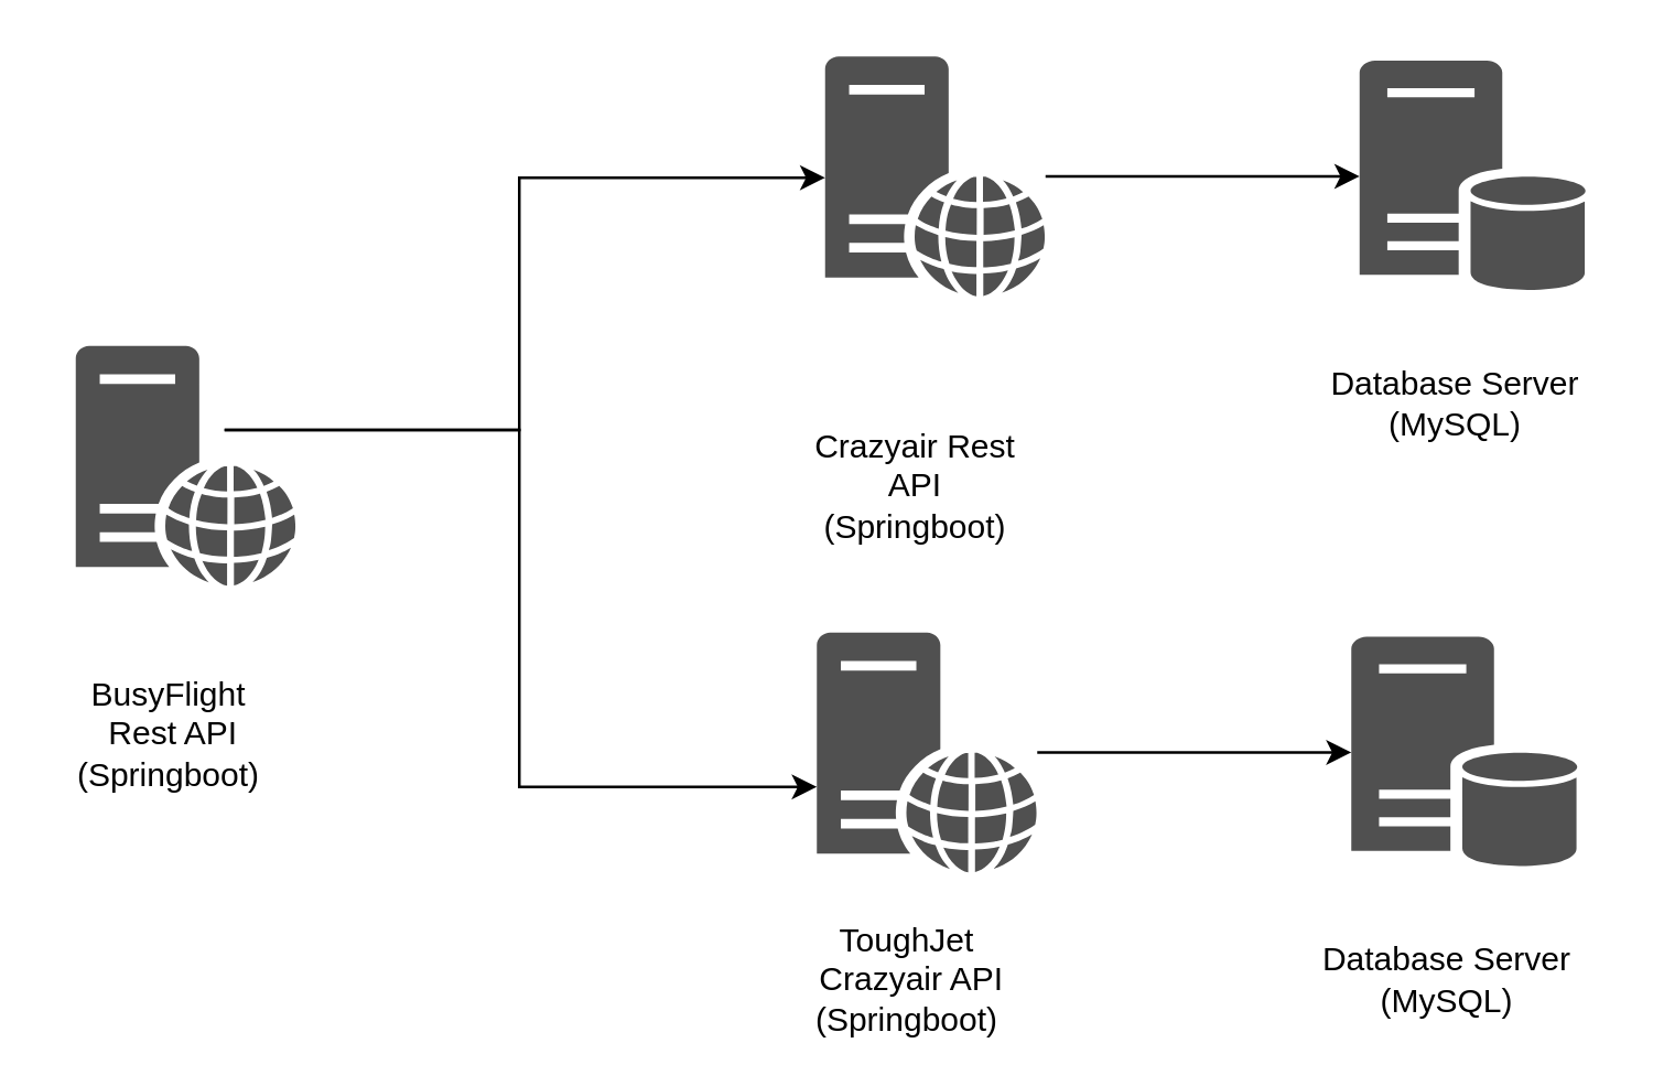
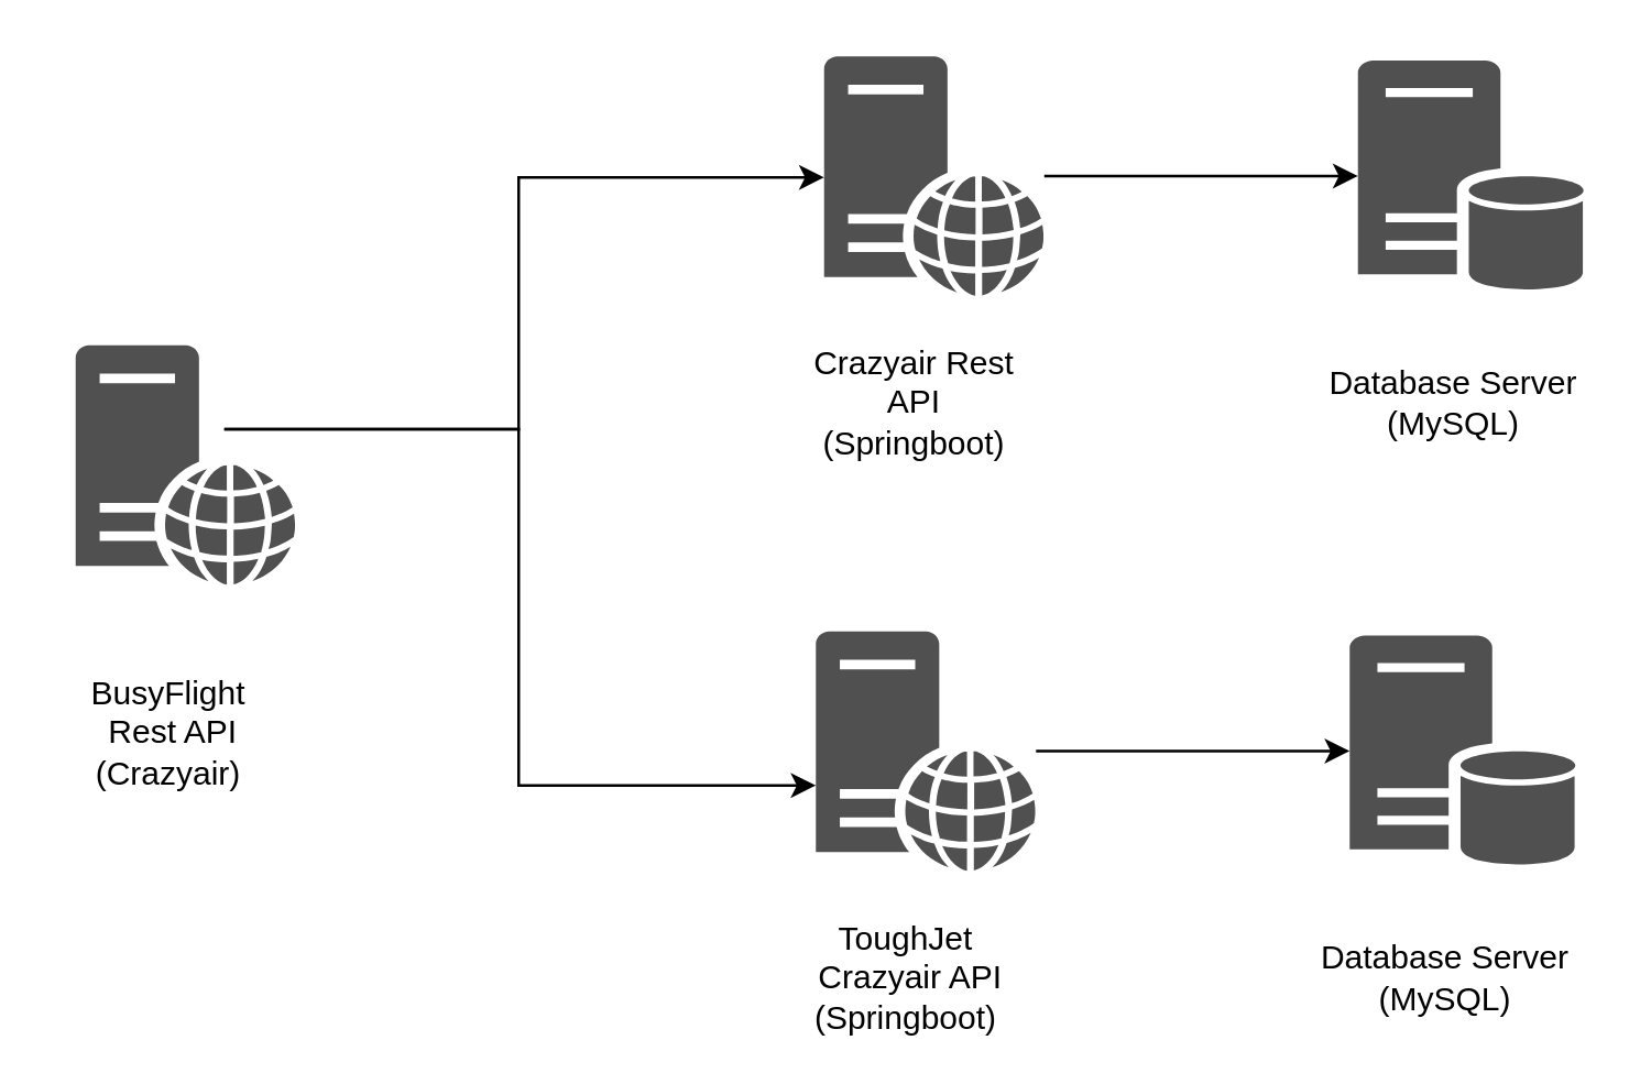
  <mxCell id="0" />
  <mxCell id="1" parent="0" />
  <mxCell id="2" style="edgeStyle=orthogonalEdgeStyle;rounded=0;orthogonalLoop=1;jettySize=auto;html=1;" edge="1" parent="1" source="3" target="4"><mxGeometry relative="1" as="geometry" /></mxCell>
  <mxCell id="3" value="" style="pointerEvents=1;shadow=0;dashed=0;html=1;strokeColor=none;fillColor=#505050;labelPosition=center;verticalLabelPosition=bottom;verticalAlign=top;outlineConnect=0;align=center;shape=mxgraph.office.servers.web_server;" vertex="1" parent="1"><mxGeometry x="299" y="20" width="80" height="87" as="geometry" /></mxCell>
  <mxCell id="4" value="" style="shadow=0;dashed=0;html=1;strokeColor=none;fillColor=#505050;labelPosition=center;verticalLabelPosition=bottom;verticalAlign=top;outlineConnect=0;align=center;shape=mxgraph.office.databases.database_server;" vertex="1" parent="1"><mxGeometry x="493" y="21.5" width="82" height="84" as="geometry" /></mxCell>
- <mxCell id="5" value="Crazyair Rest API (Springboot)" style="text;html=1;strokeColor=none;fillColor=none;align=center;verticalAlign=middle;whiteSpace=wrap;rounded=0;" vertex="1" parent="1"><mxGeometry x="291" y="158" width="82" height="35" as="geometry" /></mxCell>
+ <mxCell id="5" value="Crazyair Rest API (Springboot)" style="text;html=1;strokeColor=none;fillColor=none;align=center;verticalAlign=middle;whiteSpace=wrap;rounded=0;" vertex="1" parent="1"><mxGeometry x="291" y="128" width="82" height="35" as="geometry" /></mxCell>
  <mxCell id="6" value="Database Server (MySQL)" style="text;html=1;strokeColor=none;fillColor=none;align=center;verticalAlign=middle;whiteSpace=wrap;rounded=0;" vertex="1" parent="1"><mxGeometry x="478" y="135.5" width="100" height="20" as="geometry" /></mxCell>
  <mxCell id="7" style="edgeStyle=orthogonalEdgeStyle;rounded=0;orthogonalLoop=1;jettySize=auto;html=1;" edge="1" parent="1" source="8" target="9"><mxGeometry relative="1" as="geometry" /></mxCell>
  <mxCell id="8" value="" style="pointerEvents=1;shadow=0;dashed=0;html=1;strokeColor=none;fillColor=#505050;labelPosition=center;verticalLabelPosition=bottom;verticalAlign=top;outlineConnect=0;align=center;shape=mxgraph.office.servers.web_server;" vertex="1" parent="1"><mxGeometry x="296" y="229" width="80" height="87" as="geometry" /></mxCell>
  <mxCell id="9" value="" style="shadow=0;dashed=0;html=1;strokeColor=none;fillColor=#505050;labelPosition=center;verticalLabelPosition=bottom;verticalAlign=top;outlineConnect=0;align=center;shape=mxgraph.office.databases.database_server;" vertex="1" parent="1"><mxGeometry x="490" y="230.5" width="82" height="84" as="geometry" /></mxCell>
  <mxCell id="10" value="ToughJet&lt;br&gt;&amp;nbsp;Crazyair API (Springboot)" style="text;html=1;strokeColor=none;fillColor=none;align=center;verticalAlign=middle;whiteSpace=wrap;rounded=0;" vertex="1" parent="1"><mxGeometry x="288" y="337" width="82" height="35" as="geometry" /></mxCell>
  <mxCell id="11" value="Database Server (MySQL)" style="text;html=1;strokeColor=none;fillColor=none;align=center;verticalAlign=middle;whiteSpace=wrap;rounded=0;" vertex="1" parent="1"><mxGeometry x="475" y="344.5" width="100" height="20" as="geometry" /></mxCell>
  <mxCell id="12" value="" style="pointerEvents=1;shadow=0;dashed=0;html=1;strokeColor=none;fillColor=#505050;labelPosition=center;verticalLabelPosition=bottom;verticalAlign=top;outlineConnect=0;align=center;shape=mxgraph.office.servers.web_server;" vertex="1" parent="1"><mxGeometry x="27" y="125" width="80" height="87" as="geometry" /></mxCell>
  <mxCell id="13" style="edgeStyle=orthogonalEdgeStyle;rounded=0;orthogonalLoop=1;jettySize=auto;html=1;" edge="1" parent="1" target="3"><mxGeometry relative="1" as="geometry"><mxPoint x="81" y="155.5" as="sourcePoint" /><mxPoint x="188" y="31" as="targetPoint" /><Array as="points"><mxPoint x="188" y="156" /><mxPoint x="188" y="64" /></Array></mxGeometry></mxCell>
  <mxCell id="14" style="edgeStyle=orthogonalEdgeStyle;rounded=0;orthogonalLoop=1;jettySize=auto;html=1;" edge="1" parent="1" target="8"><mxGeometry relative="1" as="geometry"><mxPoint x="81" y="155.5" as="sourcePoint" /><mxPoint x="289" y="285" as="targetPoint" /><Array as="points"><mxPoint x="188" y="156" /><mxPoint x="188" y="285" /></Array></mxGeometry></mxCell>
- <mxCell id="15" value="BusyFlight&lt;br&gt;&amp;nbsp;Rest API (Springboot)" style="text;html=1;strokeColor=none;fillColor=none;align=center;verticalAlign=middle;whiteSpace=wrap;rounded=0;" vertex="1" parent="1"><mxGeometry x="20" y="248" width="82" height="35" as="geometry" /></mxCell>
+ <mxCell id="15" value="BusyFlight&lt;br&gt;&amp;nbsp;Rest API (Crazyair)" style="text;html=1;strokeColor=none;fillColor=none;align=center;verticalAlign=middle;whiteSpace=wrap;rounded=0;" vertex="1" parent="1"><mxGeometry x="20" y="248" width="82" height="35" as="geometry" /></mxCell>
